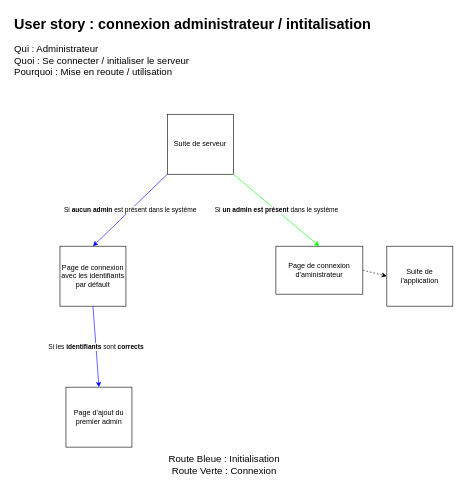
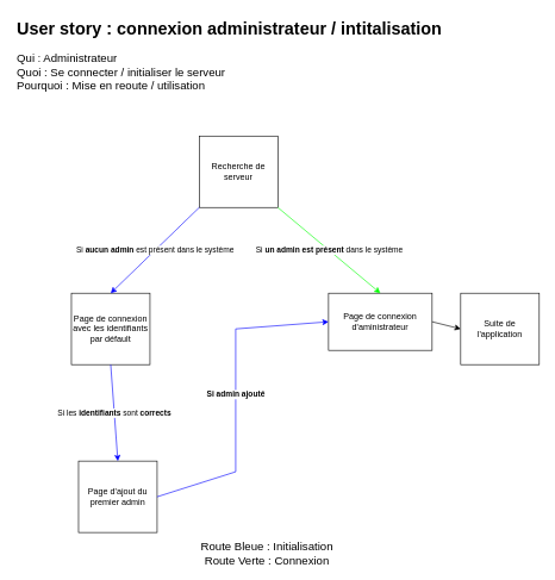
  <mxCell id="0" />
  <mxCell id="1" parent="0" />
- <mxCell id="2" value="Suite de serveur" style="rounded=0;whiteSpace=wrap;html=1;" vertex="1" parent="1"><mxGeometry x="278" y="190" width="110" height="100" as="geometry" /></mxCell>
+ <mxCell id="2" value="Recherche de serveur" style="rounded=0;whiteSpace=wrap;html=1;" vertex="1" parent="1"><mxGeometry x="278" y="190" width="110" height="100" as="geometry" /></mxCell>
  <mxCell id="3" value="Page de connexion d'aministrateur" style="rounded=0;whiteSpace=wrap;html=1;" vertex="1" parent="1"><mxGeometry x="459" y="410" width="145" height="80" as="geometry" /></mxCell>
  <mxCell id="4" value="Si &lt;b&gt;un admin est présent&lt;/b&gt; dans le système" style="endArrow=classic;html=1;rounded=0;exitX=1;exitY=1;exitDx=0;exitDy=0;entryX=0.5;entryY=0;entryDx=0;entryDy=0;strokeColor=#00FF00;" edge="1" parent="1" source="2" target="3"><mxGeometry width="50" height="50" relative="1" as="geometry"><mxPoint x="529" y="600" as="sourcePoint" /><mxPoint x="579" y="550" as="targetPoint" /></mxGeometry></mxCell>
  <mxCell id="5" value="Page de connexion avec les identifiants par défault" style="rounded=0;whiteSpace=wrap;html=1;" vertex="1" parent="1"><mxGeometry x="99" y="410" width="110" height="100" as="geometry" /></mxCell>
- <mxCell id="6" value="" style="endArrow=classic;html=1;rounded=0;exitX=1;exitY=0.5;exitDx=0;exitDy=0;entryX=0;entryY=0.5;entryDx=0;entryDy=0;dashed=1;" edge="1" parent="1" source="3" target="7"><mxGeometry width="50" height="50" relative="1" as="geometry"><mxPoint x="529" y="600" as="sourcePoint" /><mxPoint x="629" y="460" as="targetPoint" /></mxGeometry></mxCell>
+ <mxCell id="6" value="" style="endArrow=classic;html=1;rounded=0;exitX=1;exitY=0.5;exitDx=0;exitDy=0;entryX=0;entryY=0.5;entryDx=0;entryDy=0;" edge="1" parent="1" source="3" target="7"><mxGeometry width="50" height="50" relative="1" as="geometry"><mxPoint x="529" y="600" as="sourcePoint" /><mxPoint x="629" y="460" as="targetPoint" /></mxGeometry></mxCell>
  <mxCell id="7" value="Suite de l'application" style="rounded=0;whiteSpace=wrap;html=1;" vertex="1" parent="1"><mxGeometry x="644" y="410" width="110" height="100" as="geometry" /></mxCell>
  <mxCell id="8" value="Si &lt;b&gt;aucun admin&lt;/b&gt; est présent dans le système" style="endArrow=classic;html=1;rounded=0;exitX=0;exitY=1;exitDx=0;exitDy=0;entryX=0.5;entryY=0;entryDx=0;entryDy=0;strokeColor=#0000FF;" edge="1" parent="1" source="2" target="5"><mxGeometry width="50" height="50" relative="1" as="geometry"><mxPoint x="398" y="300" as="sourcePoint" /><mxPoint x="504" y="420" as="targetPoint" /></mxGeometry></mxCell>
  <mxCell id="9" value="Page d'ajout du premier admin" style="rounded=0;whiteSpace=wrap;html=1;" vertex="1" parent="1"><mxGeometry x="109" y="645" width="110" height="100" as="geometry" /></mxCell>
  <mxCell id="10" value="Si les &lt;b&gt;identifiants &lt;/b&gt;sont &lt;b&gt;corrects&lt;/b&gt;" style="endArrow=classic;html=1;rounded=0;exitX=0.5;exitY=1;exitDx=0;exitDy=0;entryX=0.5;entryY=0;entryDx=0;entryDy=0;strokeColor=#0000FF;" edge="1" parent="1" source="5" target="9"><mxGeometry width="50" height="50" relative="1" as="geometry"><mxPoint x="-1" y="670" as="sourcePoint" /><mxPoint x="49" y="620" as="targetPoint" /></mxGeometry></mxCell>
+ <mxCell id="11" value="&lt;b&gt;Si admin ajouté&lt;/b&gt;" style="endArrow=classic;html=1;rounded=0;entryX=0;entryY=0.5;entryDx=0;entryDy=0;exitX=1;exitY=0.5;exitDx=0;exitDy=0;strokeColor=#0000FF;" edge="1" parent="1" source="9" target="3"><mxGeometry width="50" height="50" relative="1" as="geometry"><mxPoint x="259" y="670" as="sourcePoint" /><mxPoint x="309" y="620" as="targetPoint" /><Array as="points"><mxPoint x="329" y="660" /><mxPoint x="329" y="460" /></Array></mxGeometry></mxCell>
  <mxCell id="12" value="&lt;h1 style=&quot;margin-top: 0px;&quot;&gt;User story : connexion administrateur / intitalisation&lt;/h1&gt;&lt;div&gt;&lt;font style=&quot;&quot;&gt;&lt;font style=&quot;font-size: 16px;&quot;&gt;Qui &lt;/font&gt;&lt;font style=&quot;font-size: 14px;&quot;&gt;: &lt;/font&gt;&lt;font style=&quot;font-size: 16px;&quot;&gt;Administrateur&lt;/font&gt;&lt;/font&gt;&lt;/div&gt;&lt;div&gt;&lt;font size=&quot;3&quot;&gt;Quoi : Se connecter / initialiser le serveur&lt;/font&gt;&lt;/div&gt;&lt;div&gt;&lt;font size=&quot;3&quot;&gt;Pourquoi : Mise en reoute / utilisation&lt;/font&gt;&lt;/div&gt;" style="text;html=1;whiteSpace=wrap;overflow=hidden;rounded=0;" vertex="1" parent="1"><mxGeometry x="20.5" y="20" width="625" height="120" as="geometry" /></mxCell>
  <mxCell id="13" value="&lt;font style=&quot;font-size: 16px;&quot;&gt;Route Bleue : Initialisation&lt;/font&gt;&lt;div&gt;&lt;font size=&quot;3&quot;&gt;Route Verte : Connexion&lt;/font&gt;&lt;/div&gt;" style="text;html=1;align=center;verticalAlign=middle;whiteSpace=wrap;rounded=0;" vertex="1" parent="1"><mxGeometry x="118" y="760" width="510" height="30" as="geometry" /></mxCell>
